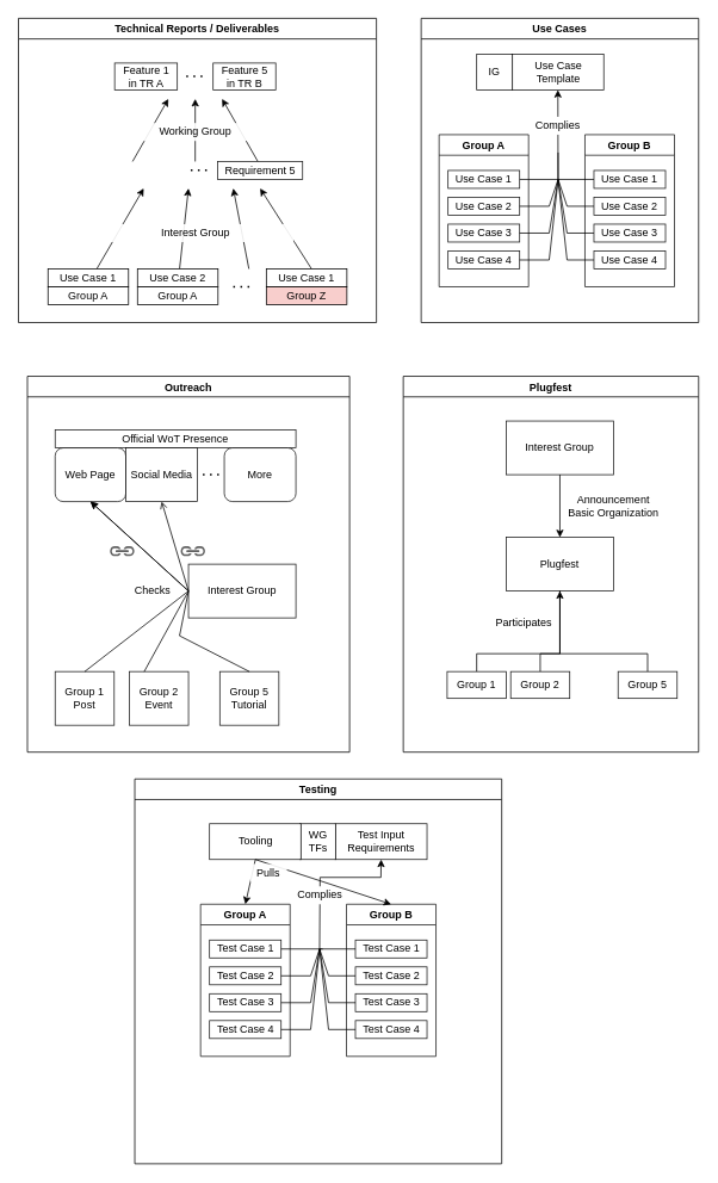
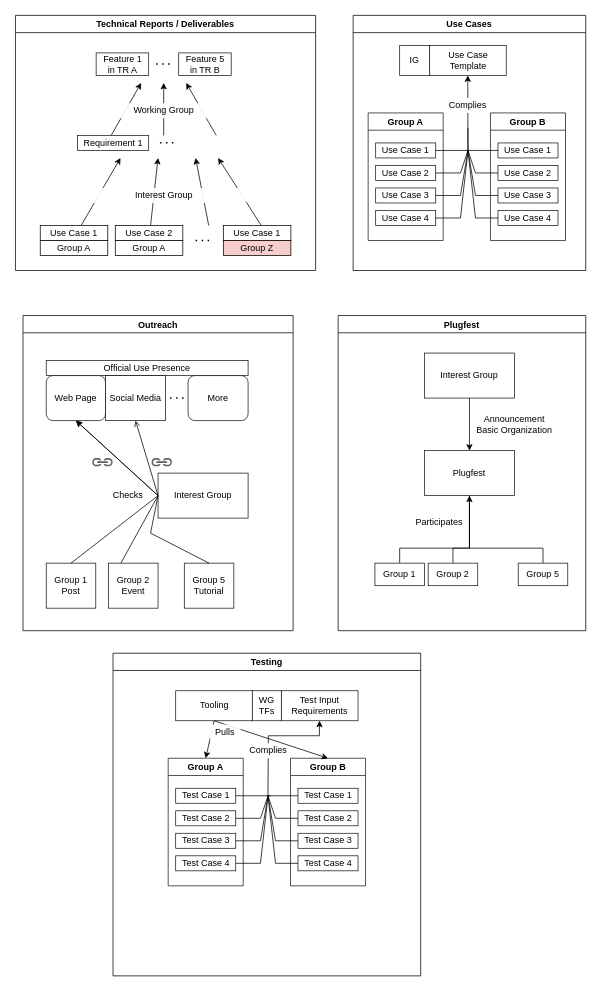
  <mxCell id="0" />
  <mxCell id="1" parent="0" />
  <mxCell id="2" value="Technical Reports / Deliverables" style="swimlane;" parent="1" vertex="1"><mxGeometry x="20" y="20" width="400" height="340" as="geometry" /></mxCell>
  <mxCell id="3" value="" style="endArrow=classic;html=1;rounded=0;" parent="2" edge="1"><mxGeometry width="50" height="50" relative="1" as="geometry"><mxPoint x="87.5" y="280" as="sourcePoint" /><mxPoint x="140" y="190" as="targetPoint" /></mxGeometry></mxCell>
  <mxCell id="4" value="" style="endArrow=classic;html=1;rounded=0;" parent="2" edge="1"><mxGeometry width="50" height="50" relative="1" as="geometry"><mxPoint x="180" y="280" as="sourcePoint" /><mxPoint x="190" y="190" as="targetPoint" /></mxGeometry></mxCell>
  <mxCell id="5" value="" style="endArrow=classic;html=1;rounded=0;" parent="2" edge="1"><mxGeometry width="50" height="50" relative="1" as="geometry"><mxPoint x="327.5" y="280" as="sourcePoint" /><mxPoint x="270" y="190" as="targetPoint" /></mxGeometry></mxCell>
  <mxCell id="6" value="" style="endArrow=classic;html=1;rounded=0;" parent="2" edge="1"><mxGeometry width="50" height="50" relative="1" as="geometry"><mxPoint x="257.5" y="280" as="sourcePoint" /><mxPoint x="240" y="190" as="targetPoint" /></mxGeometry></mxCell>
  <mxCell id="7" value="Interest Group" style="rounded=0;whiteSpace=wrap;html=1;strokeColor=none;opacity=90;flipH=0;flipV=1;" parent="2" vertex="1"><mxGeometry x="87.5" y="230" width="220" height="20" as="geometry" /></mxCell>
  <mxCell id="8" value="" style="endArrow=classic;html=1;rounded=0;" parent="2" edge="1"><mxGeometry width="50" height="50" relative="1" as="geometry"><mxPoint x="127.5" y="160" as="sourcePoint" /><mxPoint x="167.5" y="90" as="targetPoint" /></mxGeometry></mxCell>
  <mxCell id="9" value="" style="endArrow=classic;html=1;rounded=0;" parent="2" edge="1"><mxGeometry width="50" height="50" relative="1" as="geometry"><mxPoint x="267.5" y="160" as="sourcePoint" /><mxPoint x="227.5" y="90" as="targetPoint" /></mxGeometry></mxCell>
  <mxCell id="10" value="" style="endArrow=classic;html=1;rounded=0;" parent="2" edge="1"><mxGeometry width="50" height="50" relative="1" as="geometry"><mxPoint x="197.5" y="160" as="sourcePoint" /><mxPoint x="197.5" y="90" as="targetPoint" /></mxGeometry></mxCell>
  <mxCell id="11" value="Working Group" style="rounded=0;whiteSpace=wrap;html=1;strokeColor=none;opacity=90;" parent="2" vertex="1"><mxGeometry x="87.5" y="117" width="220" height="20" as="geometry" /></mxCell>
  <mxCell id="12" value="" style="group" parent="2" vertex="1" connectable="0"><mxGeometry x="33" y="280" width="334" height="40" as="geometry" /></mxCell>
  <mxCell id="13" value="Use Case 1" style="rounded=0;whiteSpace=wrap;html=1;" parent="12" vertex="1"><mxGeometry width="90" height="20" as="geometry" /></mxCell>
  <mxCell id="14" value="Group A" style="rounded=0;whiteSpace=wrap;html=1;" parent="12" vertex="1"><mxGeometry x="100" y="20" width="90" height="20" as="geometry" /></mxCell>
  <mxCell id="15" value="Use Case 1" style="rounded=0;whiteSpace=wrap;html=1;" parent="12" vertex="1"><mxGeometry x="244" width="90" height="20" as="geometry" /></mxCell>
  <mxCell id="16" value="" style="group" parent="12" vertex="1" connectable="0"><mxGeometry width="334" height="40" as="geometry" /></mxCell>
  <mxCell id="17" value="Group A" style="rounded=0;whiteSpace=wrap;html=1;" parent="16" vertex="1"><mxGeometry y="20" width="90" height="20" as="geometry" /></mxCell>
  <mxCell id="18" value="Use Case 2" style="rounded=0;whiteSpace=wrap;html=1;" parent="16" vertex="1"><mxGeometry x="100" width="90" height="20" as="geometry" /></mxCell>
  <mxCell id="19" value="Group Z" style="rounded=0;whiteSpace=wrap;html=1;fillColor=#f8cecc;" parent="16" vertex="1"><mxGeometry x="244" y="20" width="90" height="20" as="geometry" /></mxCell>
  <mxCell id="20" value="" style="endArrow=none;dashed=1;html=1;dashPattern=1 3;strokeWidth=2;rounded=0;" parent="16" edge="1"><mxGeometry width="50" height="50" relative="1" as="geometry"><mxPoint x="207" y="20" as="sourcePoint" /><mxPoint x="227" y="20" as="targetPoint" /></mxGeometry></mxCell>
  <mxCell id="21" value="" style="group" vertex="1" connectable="0" parent="2"><mxGeometry x="107.5" y="50" width="180" height="30" as="geometry" /></mxCell>
  <mxCell id="22" value="Feature 1&lt;br&gt;in TR A" style="rounded=0;whiteSpace=wrap;html=1;opacity=90;" vertex="1" parent="21"><mxGeometry width="70" height="30" as="geometry" /></mxCell>
  <mxCell id="23" value="Feature 5&lt;br&gt;in TR B" style="rounded=0;whiteSpace=wrap;html=1;opacity=90;" vertex="1" parent="21"><mxGeometry x="110" width="70" height="30" as="geometry" /></mxCell>
  <mxCell id="24" value="" style="endArrow=none;dashed=1;html=1;dashPattern=1 3;strokeWidth=2;rounded=0;" edge="1" parent="21"><mxGeometry width="50" height="50" relative="1" as="geometry"><mxPoint x="80" y="14.82" as="sourcePoint" /><mxPoint x="100" y="14.82" as="targetPoint" /></mxGeometry></mxCell>
  <mxCell id="25" value="" style="group" parent="2" vertex="1" connectable="0"><mxGeometry x="82.5" y="160" width="235" height="20" as="geometry" /></mxCell>
  <mxCell id="26" value="" style="group" vertex="1" connectable="0" parent="25"><mxGeometry width="235" height="20" as="geometry" /></mxCell>
- <mxCell id="28" value="Requirement 5" style="rounded=0;whiteSpace=wrap;html=1;opacity=90;" parent="26" vertex="1"><mxGeometry x="140" width="95" height="20" as="geometry" /></mxCell>
+ <mxCell id="27" value="Requirement 1" style="rounded=0;whiteSpace=wrap;html=1;opacity=90;" parent="26" vertex="1"><mxGeometry width="95" height="20" as="geometry" /></mxCell>
  <mxCell id="29" value="" style="endArrow=none;dashed=1;html=1;dashPattern=1 3;strokeWidth=2;rounded=0;" parent="26" edge="1"><mxGeometry width="50" height="50" relative="1" as="geometry"><mxPoint x="110.0" y="9.82" as="sourcePoint" /><mxPoint x="130.0" y="9.82" as="targetPoint" /></mxGeometry></mxCell>
  <mxCell id="30" value="Outreach" style="swimlane;" parent="1" vertex="1"><mxGeometry x="30" y="420" width="360" height="420" as="geometry" /></mxCell>
- <mxCell id="31" value="Official WoT Presence" style="rounded=0;whiteSpace=wrap;html=1;fillColor=default;opacity=90;" parent="30" vertex="1"><mxGeometry x="31" y="60" width="269" height="20" as="geometry" /></mxCell>
+ <mxCell id="31" value="Official Use Presence" style="rounded=0;whiteSpace=wrap;html=1;fillColor=default;opacity=90;" parent="30" vertex="1"><mxGeometry x="31" y="60" width="269" height="20" as="geometry" /></mxCell>
  <mxCell id="32" value="Web Page" style="whiteSpace=wrap;html=1;fillColor=default;opacity=90;rounded=1;" parent="30" vertex="1"><mxGeometry x="31" y="80" width="79" height="60" as="geometry" /></mxCell>
  <mxCell id="33" value="Social Media" style="rounded=0;whiteSpace=wrap;html=1;fillColor=default;opacity=90;" parent="30" vertex="1"><mxGeometry x="110" y="80" width="80" height="60" as="geometry" /></mxCell>
  <mxCell id="34" value="More" style="whiteSpace=wrap;html=1;fillColor=default;opacity=90;rounded=1;" parent="30" vertex="1"><mxGeometry x="220" y="80" width="80" height="60" as="geometry" /></mxCell>
  <mxCell id="35" value="" style="endArrow=none;dashed=1;html=1;dashPattern=1 3;strokeWidth=2;rounded=0;" parent="30" edge="1"><mxGeometry width="50" height="50" relative="1" as="geometry"><mxPoint x="196" y="109.8" as="sourcePoint" /><mxPoint x="216" y="109.8" as="targetPoint" /></mxGeometry></mxCell>
  <mxCell id="36" value="Group 1&lt;br&gt;Post" style="rounded=0;whiteSpace=wrap;html=1;fillColor=default;opacity=90;" parent="30" vertex="1"><mxGeometry x="31" y="330" width="66" height="60" as="geometry" /></mxCell>
  <mxCell id="37" value="Group 2&lt;br&gt;Event" style="rounded=0;whiteSpace=wrap;html=1;fillColor=default;opacity=90;" parent="30" vertex="1"><mxGeometry x="114" y="330" width="66" height="60" as="geometry" /></mxCell>
  <mxCell id="38" value="Interest Group" style="rounded=0;whiteSpace=wrap;html=1;fillColor=default;opacity=90;" parent="30" vertex="1"><mxGeometry x="180" y="210" width="120" height="60" as="geometry" /></mxCell>
  <mxCell id="39" value="Group 5&lt;br&gt;Tutorial" style="rounded=0;whiteSpace=wrap;html=1;fillColor=default;opacity=90;" parent="30" vertex="1"><mxGeometry x="215" y="330" width="66" height="60" as="geometry" /></mxCell>
  <mxCell id="40" value="" style="endArrow=open;html=1;rounded=0;entryX=0.5;entryY=1;entryDx=0;entryDy=0;exitX=0.5;exitY=0;exitDx=0;exitDy=0;" parent="30" source="36" target="33" edge="1"><mxGeometry width="50" height="50" relative="1" as="geometry"><mxPoint x="70" y="320" as="sourcePoint" /><mxPoint x="120" y="270" as="targetPoint" /><Array as="points"><mxPoint x="180" y="240" /></Array></mxGeometry></mxCell>
  <mxCell id="41" value="" style="sketch=0;pointerEvents=1;shadow=0;dashed=0;html=1;strokeColor=none;fillColor=#505050;labelPosition=center;verticalLabelPosition=bottom;verticalAlign=top;outlineConnect=0;align=center;shape=mxgraph.office.concepts.link;opacity=90;" parent="30" vertex="1"><mxGeometry x="92" y="190" width="28" height="11" as="geometry" /></mxCell>
  <mxCell id="42" value="Checks" style="text;html=1;strokeColor=none;fillColor=none;align=center;verticalAlign=middle;whiteSpace=wrap;rounded=0;" parent="30" vertex="1"><mxGeometry x="110" y="225" width="60" height="30" as="geometry" /></mxCell>
  <mxCell id="43" value="" style="endArrow=classic;html=1;rounded=0;entryX=0.5;entryY=1;entryDx=0;entryDy=0;exitX=0.25;exitY=0;exitDx=0;exitDy=0;" parent="30" source="37" target="32" edge="1"><mxGeometry width="50" height="50" relative="1" as="geometry"><mxPoint x="60" y="310" as="sourcePoint" /><mxPoint x="110" y="260" as="targetPoint" /><Array as="points"><mxPoint x="180" y="240" /></Array></mxGeometry></mxCell>
  <mxCell id="44" value="" style="endArrow=classic;html=1;rounded=0;exitX=0.5;exitY=0;exitDx=0;exitDy=0;entryX=0.5;entryY=1;entryDx=0;entryDy=0;" parent="30" source="39" target="32" edge="1"><mxGeometry width="50" height="50" relative="1" as="geometry"><mxPoint x="220" y="330" as="sourcePoint" /><mxPoint x="270" y="280" as="targetPoint" /><Array as="points"><mxPoint x="170" y="290" /><mxPoint x="180" y="240" /></Array></mxGeometry></mxCell>
  <mxCell id="45" value="" style="sketch=0;pointerEvents=1;shadow=0;dashed=0;html=1;strokeColor=none;fillColor=#505050;labelPosition=center;verticalLabelPosition=bottom;verticalAlign=top;outlineConnect=0;align=center;shape=mxgraph.office.concepts.link;opacity=90;" parent="30" vertex="1"><mxGeometry x="171" y="190" width="28" height="11" as="geometry" /></mxCell>
  <mxCell id="46" value="Use Cases" style="swimlane;" parent="1" vertex="1"><mxGeometry x="470" y="20" width="310" height="340" as="geometry" /></mxCell>
  <mxCell id="47" value="" style="endArrow=classic;html=1;rounded=0;exitX=1;exitY=0.5;exitDx=0;exitDy=0;entryX=0.5;entryY=1;entryDx=0;entryDy=0;" parent="46" source="51" target="49" edge="1"><mxGeometry width="50" height="50" relative="1" as="geometry"><mxPoint x="130" y="195" as="sourcePoint" /><mxPoint x="180" y="145" as="targetPoint" /><Array as="points"><mxPoint x="153" y="180" /></Array></mxGeometry></mxCell>
  <mxCell id="48" value="" style="group" parent="46" vertex="1" connectable="0"><mxGeometry x="62" y="40" width="142" height="40" as="geometry" /></mxCell>
  <mxCell id="49" value="Use Case Template" style="rounded=0;whiteSpace=wrap;html=1;opacity=90;" parent="48" vertex="1"><mxGeometry x="39.5" width="102.5" height="40" as="geometry" /></mxCell>
  <mxCell id="50" value="IG" style="rounded=0;whiteSpace=wrap;html=1;opacity=90;" parent="48" vertex="1"><mxGeometry width="40" height="40" as="geometry" /></mxCell>
  <mxCell id="51" value="Use Case 1" style="rounded=0;whiteSpace=wrap;html=1;opacity=90;" parent="46" vertex="1"><mxGeometry x="30" y="170" width="80" height="20" as="geometry" /></mxCell>
  <mxCell id="52" value="Use Case 2" style="rounded=0;whiteSpace=wrap;html=1;opacity=90;" parent="46" vertex="1"><mxGeometry x="30" y="200" width="80" height="20" as="geometry" /></mxCell>
  <mxCell id="53" value="Use Case 3" style="rounded=0;whiteSpace=wrap;html=1;opacity=90;" parent="46" vertex="1"><mxGeometry x="30" y="230" width="80" height="20" as="geometry" /></mxCell>
  <mxCell id="54" value="Use Case 4" style="rounded=0;whiteSpace=wrap;html=1;opacity=90;" parent="46" vertex="1"><mxGeometry x="30" y="260" width="80" height="20" as="geometry" /></mxCell>
  <mxCell id="55" value="Group A" style="swimlane;opacity=90;" parent="46" vertex="1"><mxGeometry x="20" y="130" width="100" height="170" as="geometry" /></mxCell>
  <mxCell id="56" value="" style="endArrow=none;html=1;rounded=0;exitX=1;exitY=0.5;exitDx=0;exitDy=0;endFill=0;" parent="55" edge="1"><mxGeometry width="50" height="50" relative="1" as="geometry"><mxPoint x="90" y="80" as="sourcePoint" /><mxPoint x="133" y="50" as="targetPoint" /><Array as="points"><mxPoint x="123" y="80" /></Array></mxGeometry></mxCell>
  <mxCell id="57" value="" style="endArrow=none;html=1;rounded=0;exitX=1;exitY=0.5;exitDx=0;exitDy=0;endFill=0;" parent="46" edge="1"><mxGeometry width="50" height="50" relative="1" as="geometry"><mxPoint x="110.0" y="240" as="sourcePoint" /><mxPoint x="153" y="180" as="targetPoint" /><Array as="points"><mxPoint x="143" y="240" /></Array></mxGeometry></mxCell>
  <mxCell id="58" value="" style="endArrow=none;html=1;rounded=0;exitX=1;exitY=0.5;exitDx=0;exitDy=0;endFill=0;" parent="46" edge="1"><mxGeometry width="50" height="50" relative="1" as="geometry"><mxPoint x="110.0" y="270" as="sourcePoint" /><mxPoint x="153" y="180" as="targetPoint" /><Array as="points"><mxPoint x="143" y="270" /></Array></mxGeometry></mxCell>
  <mxCell id="59" value="Complies" style="text;html=1;align=center;verticalAlign=middle;whiteSpace=wrap;rounded=0;fillColor=default;" parent="46" vertex="1"><mxGeometry x="123" y="110" width="60" height="20" as="geometry" /></mxCell>
  <mxCell id="60" value="Use Case 1" style="rounded=0;whiteSpace=wrap;html=1;opacity=90;" parent="46" vertex="1"><mxGeometry x="193" y="170" width="80" height="20" as="geometry" /></mxCell>
  <mxCell id="61" value="Use Case 2" style="rounded=0;whiteSpace=wrap;html=1;opacity=90;" parent="46" vertex="1"><mxGeometry x="193" y="200" width="80" height="20" as="geometry" /></mxCell>
  <mxCell id="62" value="Use Case 3" style="rounded=0;whiteSpace=wrap;html=1;opacity=90;" parent="46" vertex="1"><mxGeometry x="193" y="230" width="80" height="20" as="geometry" /></mxCell>
  <mxCell id="63" value="Use Case 4" style="rounded=0;whiteSpace=wrap;html=1;opacity=90;" parent="46" vertex="1"><mxGeometry x="193" y="260" width="80" height="20" as="geometry" /></mxCell>
  <mxCell id="64" value="Group B" style="swimlane;opacity=90;" parent="46" vertex="1"><mxGeometry x="183" y="130" width="100" height="170" as="geometry" /></mxCell>
  <mxCell id="65" value="" style="endArrow=none;html=1;rounded=0;exitX=1;exitY=0.5;exitDx=0;exitDy=0;endFill=0;" parent="64" edge="1"><mxGeometry width="50" height="50" relative="1" as="geometry"><mxPoint x="10" y="50" as="sourcePoint" /><mxPoint x="-30" y="20" as="targetPoint" /><Array as="points"><mxPoint x="-30" y="50" /></Array></mxGeometry></mxCell>
  <mxCell id="66" value="" style="endArrow=none;html=1;rounded=0;exitX=1;exitY=0.5;exitDx=0;exitDy=0;endFill=0;" parent="46" edge="1"><mxGeometry width="50" height="50" relative="1" as="geometry"><mxPoint x="193" y="210" as="sourcePoint" /><mxPoint x="153" y="180" as="targetPoint" /><Array as="points"><mxPoint x="163" y="210" /></Array></mxGeometry></mxCell>
  <mxCell id="67" value="" style="endArrow=none;html=1;rounded=0;exitX=1;exitY=0.5;exitDx=0;exitDy=0;endFill=0;" parent="46" edge="1"><mxGeometry width="50" height="50" relative="1" as="geometry"><mxPoint x="193" y="240" as="sourcePoint" /><mxPoint x="153" y="180" as="targetPoint" /><Array as="points"><mxPoint x="163" y="240" /></Array></mxGeometry></mxCell>
  <mxCell id="68" value="" style="endArrow=none;html=1;rounded=0;exitX=1;exitY=0.5;exitDx=0;exitDy=0;endFill=0;" parent="46" edge="1"><mxGeometry width="50" height="50" relative="1" as="geometry"><mxPoint x="193" y="270" as="sourcePoint" /><mxPoint x="153" y="180" as="targetPoint" /><Array as="points"><mxPoint x="163" y="270" /></Array></mxGeometry></mxCell>
  <mxCell id="69" value="Plugfest" style="swimlane;" parent="1" vertex="1"><mxGeometry x="450" y="420" width="330" height="420" as="geometry" /></mxCell>
  <mxCell id="70" value="Interest Group" style="rounded=0;whiteSpace=wrap;html=1;fillColor=default;opacity=90;" parent="69" vertex="1"><mxGeometry x="115" y="50" width="120" height="60" as="geometry" /></mxCell>
  <mxCell id="71" value="Plugfest" style="rounded=0;whiteSpace=wrap;html=1;fillColor=default;opacity=90;" parent="69" vertex="1"><mxGeometry x="115" y="180" width="120" height="60" as="geometry" /></mxCell>
  <mxCell id="72" value="" style="endArrow=classic;html=1;rounded=0;entryX=0.5;entryY=0;entryDx=0;entryDy=0;exitX=0.5;exitY=1;exitDx=0;exitDy=0;" parent="69" source="70" target="71" edge="1"><mxGeometry width="50" height="50" relative="1" as="geometry"><mxPoint x="50" y="170" as="sourcePoint" /><mxPoint x="100" y="120" as="targetPoint" /></mxGeometry></mxCell>
  <mxCell id="73" value="Announcement&lt;br&gt;Basic Organization" style="text;html=1;strokeColor=none;fillColor=none;align=center;verticalAlign=middle;whiteSpace=wrap;rounded=0;" parent="69" vertex="1"><mxGeometry x="180" y="130" width="110" height="30" as="geometry" /></mxCell>
  <mxCell id="74" style="edgeStyle=orthogonalEdgeStyle;rounded=0;orthogonalLoop=1;jettySize=auto;html=1;entryX=0.5;entryY=1;entryDx=0;entryDy=0;endArrow=none;endFill=0;" parent="69" source="75" target="71" edge="1"><mxGeometry relative="1" as="geometry"><Array as="points"><mxPoint x="82" y="310" /><mxPoint x="175" y="310" /></Array></mxGeometry></mxCell>
  <mxCell id="75" value="Group 1" style="rounded=0;whiteSpace=wrap;html=1;fillColor=default;opacity=90;" parent="69" vertex="1"><mxGeometry x="49" y="330" width="66" height="30" as="geometry" /></mxCell>
  <mxCell id="76" style="edgeStyle=orthogonalEdgeStyle;rounded=0;orthogonalLoop=1;jettySize=auto;html=1;endArrow=none;endFill=0;" parent="69" source="77" target="71" edge="1"><mxGeometry relative="1" as="geometry"><Array as="points"><mxPoint x="153" y="310" /><mxPoint x="175" y="310" /></Array></mxGeometry></mxCell>
  <mxCell id="77" value="Group 2" style="rounded=0;whiteSpace=wrap;html=1;fillColor=default;opacity=90;" parent="69" vertex="1"><mxGeometry x="120" y="330" width="66" height="30" as="geometry" /></mxCell>
  <mxCell id="78" style="edgeStyle=orthogonalEdgeStyle;rounded=0;orthogonalLoop=1;jettySize=auto;html=1;entryX=0.5;entryY=1;entryDx=0;entryDy=0;endArrow=classic;endFill=1;" parent="69" source="79" target="71" edge="1"><mxGeometry relative="1" as="geometry"><Array as="points"><mxPoint x="273" y="310" /><mxPoint x="175" y="310" /></Array></mxGeometry></mxCell>
  <mxCell id="79" value="Group 5" style="rounded=0;whiteSpace=wrap;html=1;fillColor=default;opacity=90;" parent="69" vertex="1"><mxGeometry x="240" y="330" width="66" height="30" as="geometry" /></mxCell>
  <mxCell id="80" value="Participates" style="text;html=1;strokeColor=none;fillColor=none;align=center;verticalAlign=middle;whiteSpace=wrap;rounded=0;" parent="69" vertex="1"><mxGeometry x="95" y="260" width="80" height="30" as="geometry" /></mxCell>
  <mxCell id="81" value="Testing" style="swimlane;" parent="1" vertex="1"><mxGeometry x="150" y="870" width="410" height="430" as="geometry" /></mxCell>
  <mxCell id="82" value="" style="group" parent="81" vertex="1" connectable="0"><mxGeometry x="184.5" y="50" width="142" height="40" as="geometry" /></mxCell>
  <mxCell id="83" value="Test Input Requirements" style="rounded=0;whiteSpace=wrap;html=1;opacity=90;" parent="82" vertex="1"><mxGeometry x="39.5" width="102.5" height="40" as="geometry" /></mxCell>
  <mxCell id="84" value="WG&lt;br&gt;TFs" style="rounded=0;whiteSpace=wrap;html=1;opacity=90;" parent="82" vertex="1"><mxGeometry width="40" height="40" as="geometry" /></mxCell>
  <mxCell id="85" value="Test Case 1" style="rounded=0;whiteSpace=wrap;html=1;opacity=90;" parent="81" vertex="1"><mxGeometry x="83.5" y="180" width="80" height="20" as="geometry" /></mxCell>
  <mxCell id="86" value="" style="endArrow=classic;html=1;rounded=0;exitX=1;exitY=0.5;exitDx=0;exitDy=0;entryX=0.5;entryY=1;entryDx=0;entryDy=0;" parent="81" source="85" target="83" edge="1"><mxGeometry width="50" height="50" relative="1" as="geometry"><mxPoint x="-316.5" y="125" as="sourcePoint" /><mxPoint x="207" y="110" as="targetPoint" /><Array as="points"><mxPoint x="206.5" y="190" /><mxPoint x="207" y="110" /><mxPoint x="275" y="110" /></Array></mxGeometry></mxCell>
  <mxCell id="87" value="Test&amp;nbsp;Case 2" style="rounded=0;whiteSpace=wrap;html=1;opacity=90;" parent="81" vertex="1"><mxGeometry x="83.5" y="210" width="80" height="20" as="geometry" /></mxCell>
  <mxCell id="88" value="Test&amp;nbsp;Case 3" style="rounded=0;whiteSpace=wrap;html=1;opacity=90;" parent="81" vertex="1"><mxGeometry x="83.5" y="240" width="80" height="20" as="geometry" /></mxCell>
  <mxCell id="89" value="Test&amp;nbsp;Case 4" style="rounded=0;whiteSpace=wrap;html=1;opacity=90;" parent="81" vertex="1"><mxGeometry x="83.5" y="270" width="80" height="20" as="geometry" /></mxCell>
  <mxCell id="90" value="Group A" style="swimlane;opacity=90;" parent="81" vertex="1"><mxGeometry x="73.5" y="140" width="100" height="170" as="geometry" /></mxCell>
  <mxCell id="91" value="" style="endArrow=none;html=1;rounded=0;exitX=1;exitY=0.5;exitDx=0;exitDy=0;endFill=0;" parent="90" edge="1"><mxGeometry width="50" height="50" relative="1" as="geometry"><mxPoint x="90" y="80" as="sourcePoint" /><mxPoint x="133" y="50" as="targetPoint" /><Array as="points"><mxPoint x="123" y="80" /></Array></mxGeometry></mxCell>
  <mxCell id="92" value="" style="endArrow=none;html=1;rounded=0;exitX=1;exitY=0.5;exitDx=0;exitDy=0;endFill=0;" parent="81" edge="1"><mxGeometry width="50" height="50" relative="1" as="geometry"><mxPoint x="163.5" y="250" as="sourcePoint" /><mxPoint x="206.5" y="190" as="targetPoint" /><Array as="points"><mxPoint x="196.5" y="250" /></Array></mxGeometry></mxCell>
  <mxCell id="93" value="" style="endArrow=none;html=1;rounded=0;exitX=1;exitY=0.5;exitDx=0;exitDy=0;endFill=0;" parent="81" edge="1"><mxGeometry width="50" height="50" relative="1" as="geometry"><mxPoint x="163.5" y="280" as="sourcePoint" /><mxPoint x="206.5" y="190" as="targetPoint" /><Array as="points"><mxPoint x="196.5" y="280" /></Array></mxGeometry></mxCell>
  <mxCell id="94" value="Complies" style="text;html=1;align=center;verticalAlign=middle;whiteSpace=wrap;rounded=0;fillColor=default;" parent="81" vertex="1"><mxGeometry x="176.5" y="120" width="60" height="20" as="geometry" /></mxCell>
  <mxCell id="95" value="Test&amp;nbsp;Case 1" style="rounded=0;whiteSpace=wrap;html=1;opacity=90;" parent="81" vertex="1"><mxGeometry x="246.5" y="180" width="80" height="20" as="geometry" /></mxCell>
  <mxCell id="96" value="Test&amp;nbsp;Case 2" style="rounded=0;whiteSpace=wrap;html=1;opacity=90;" parent="81" vertex="1"><mxGeometry x="246.5" y="210" width="80" height="20" as="geometry" /></mxCell>
  <mxCell id="97" value="Test&amp;nbsp;Case 3" style="rounded=0;whiteSpace=wrap;html=1;opacity=90;" parent="81" vertex="1"><mxGeometry x="246.5" y="240" width="80" height="20" as="geometry" /></mxCell>
  <mxCell id="98" value="Test&amp;nbsp;Case 4" style="rounded=0;whiteSpace=wrap;html=1;opacity=90;" parent="81" vertex="1"><mxGeometry x="246.5" y="270" width="80" height="20" as="geometry" /></mxCell>
  <mxCell id="99" value="Group B" style="swimlane;opacity=90;" parent="81" vertex="1"><mxGeometry x="236.5" y="140" width="100" height="170" as="geometry" /></mxCell>
  <mxCell id="100" value="" style="endArrow=none;html=1;rounded=0;exitX=1;exitY=0.5;exitDx=0;exitDy=0;endFill=0;" parent="99" edge="1"><mxGeometry width="50" height="50" relative="1" as="geometry"><mxPoint x="10" y="50" as="sourcePoint" /><mxPoint x="-26.5" y="50" as="targetPoint" /><Array as="points"><mxPoint x="-30" y="50" /></Array></mxGeometry></mxCell>
  <mxCell id="101" value="" style="endArrow=none;html=1;rounded=0;exitX=1;exitY=0.5;exitDx=0;exitDy=0;endFill=0;" parent="81" edge="1"><mxGeometry width="50" height="50" relative="1" as="geometry"><mxPoint x="246.5" y="220" as="sourcePoint" /><mxPoint x="206.5" y="190" as="targetPoint" /><Array as="points"><mxPoint x="216.5" y="220" /></Array></mxGeometry></mxCell>
  <mxCell id="102" value="" style="endArrow=none;html=1;rounded=0;exitX=1;exitY=0.5;exitDx=0;exitDy=0;endFill=0;" parent="81" edge="1"><mxGeometry width="50" height="50" relative="1" as="geometry"><mxPoint x="246.5" y="250" as="sourcePoint" /><mxPoint x="206.5" y="190" as="targetPoint" /><Array as="points"><mxPoint x="216.5" y="250" /></Array></mxGeometry></mxCell>
  <mxCell id="103" value="" style="endArrow=none;html=1;rounded=0;exitX=1;exitY=0.5;exitDx=0;exitDy=0;endFill=0;" parent="81" edge="1"><mxGeometry width="50" height="50" relative="1" as="geometry"><mxPoint x="246.5" y="280" as="sourcePoint" /><mxPoint x="206.5" y="190" as="targetPoint" /><Array as="points"><mxPoint x="216.5" y="280" /></Array></mxGeometry></mxCell>
  <mxCell id="104" value="Tooling" style="rounded=0;whiteSpace=wrap;html=1;opacity=90;" parent="81" vertex="1"><mxGeometry x="83.5" y="50" width="102.5" height="40" as="geometry" /></mxCell>
  <mxCell id="105" value="" style="endArrow=classic;html=1;rounded=0;entryX=0.5;entryY=0;entryDx=0;entryDy=0;exitX=0.5;exitY=1;exitDx=0;exitDy=0;" parent="81" source="104" target="90" edge="1"><mxGeometry width="50" height="50" relative="1" as="geometry"><mxPoint x="140" y="210" as="sourcePoint" /><mxPoint x="190" y="160" as="targetPoint" /></mxGeometry></mxCell>
  <mxCell id="106" value="" style="endArrow=classic;html=1;rounded=0;entryX=0.5;entryY=0;entryDx=0;entryDy=0;exitX=0.5;exitY=1;exitDx=0;exitDy=0;" parent="81" source="104" target="99" edge="1"><mxGeometry width="50" height="50" relative="1" as="geometry"><mxPoint x="144.75" y="100" as="sourcePoint" /><mxPoint x="133.5" y="150" as="targetPoint" /></mxGeometry></mxCell>
  <mxCell id="107" value="Pulls" style="text;html=1;align=center;verticalAlign=middle;whiteSpace=wrap;rounded=0;fillColor=default;opacity=90;" parent="81" vertex="1"><mxGeometry x="129" y="95" width="41" height="20" as="geometry" /></mxCell>
